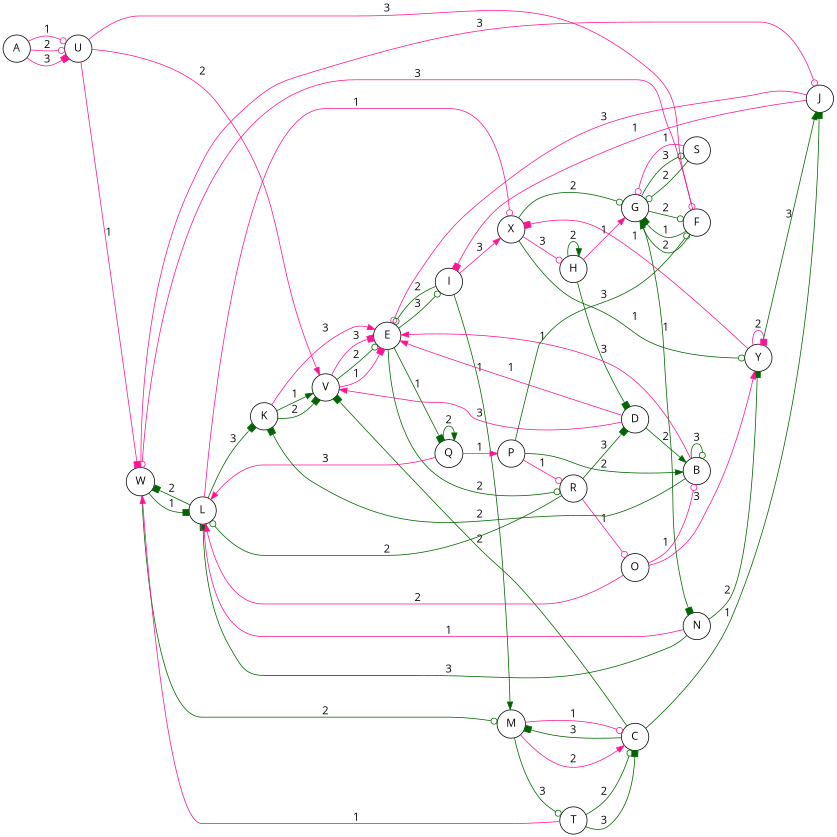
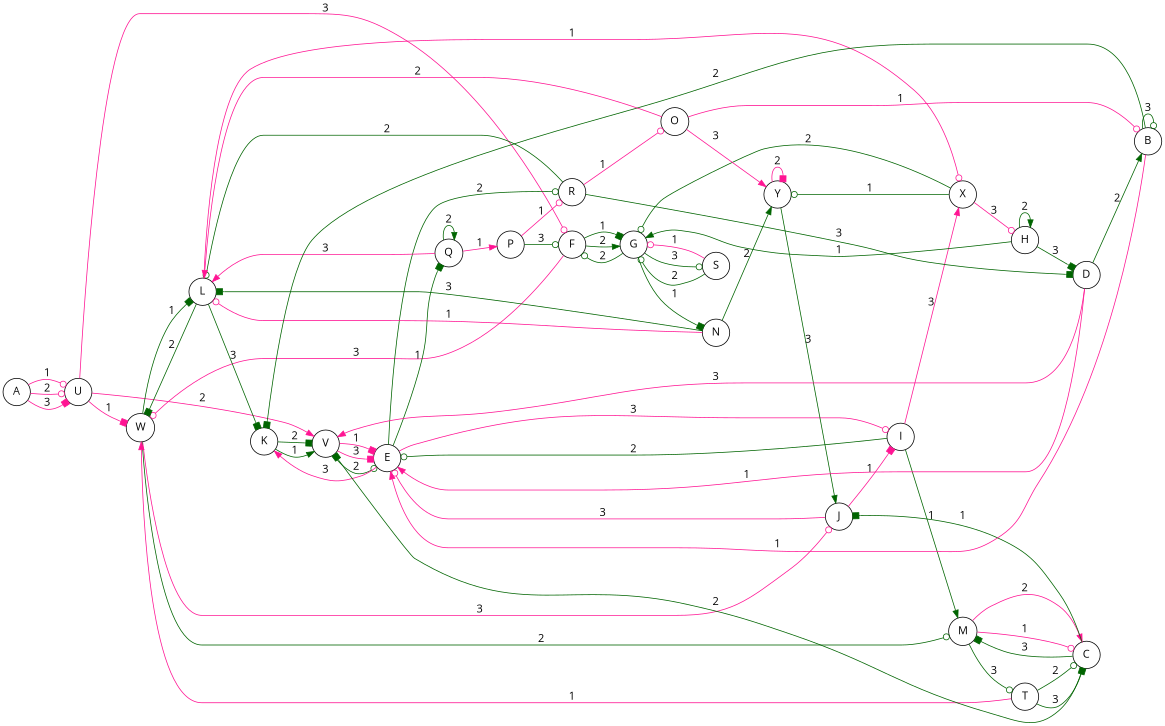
  digraph {
    fontname="Open Sans"
    rankdir=LR
    node [fontname="Open Sans" shape=circle]
    edge [arrowhead=odot color=darkgreen fontname="Open Sans"]
    A
    U
    W
    F
    V
    L
    J
    M
    G
    E
    X
    K
    I
    T
    C
    N
    S
    R
    Q
    Y
    H
    D
    B
    O
    P
    A -> U [color=deeppink label=1]
    A -> U [color=deeppink label=2]
    A -> U [arrowhead=box color=deeppink label=3]
    U -> W [arrowhead=box color=deeppink label=1]
    U -> F [color=deeppink label=3]
    U -> V [arrowhead=normal color=deeppink label=2]
    W -> L [arrowhead=box label=1]
    W -> J [color=deeppink label=3]
    W -> M [label=2]
    F -> W [color=deeppink label=3]
    F -> G [arrowhead=box label=1]
    F -> G [arrowhead=normal label=2]
    V -> E [arrowhead=box color=deeppink label=3]
    V -> E [label=2]
    V -> E [arrowhead=box color=deeppink label=1]
    L -> W [arrowhead=box label=2]
    L -> X [color=deeppink label=1]
    L -> K [arrowhead=box label=3]
    J -> E [color=deeppink label=3]
    J -> I [arrowhead=box color=deeppink label=1]
    M -> T [label=3]
    M -> C [arrowhead=normal color=deeppink label=2]
    M -> C [color=deeppink label=1]
    G -> F [label=2]
    G -> N [arrowhead=box label=1]
    G -> S [label=3]
-   E -> I [label=3]
+   E -> I [color=deeppink label=3]
    E -> R [label=2]
    E -> Q [arrowhead=box label=1]
    X -> G [label=2]
    X -> Y [label=1]
    X -> H [color=deeppink label=3]
    K -> V [arrowhead=box label=2]
    K -> V [arrowhead=normal label=1]
-   K -> E [arrowhead=normal color=deeppink label=3]
+   E -> K [arrowhead=normal color=deeppink label=3]
    I -> M [arrowhead=normal label=1]
    I -> E [label=2]
    I -> X [arrowhead=normal color=deeppink label=3]
    T -> W [arrowhead=normal color=deeppink label=1]
    T -> C [arrowhead=box label=3]
    T -> C [label=2]
    C -> V [arrowhead=box label=2]
    C -> J [arrowhead=box label=1]
    C -> M [arrowhead=box label=3]
    N -> L [arrowhead=box label=3]
    N -> L [color=deeppink label=1]
-   N -> Y [arrowhead=box label=2]
+   N -> Y [arrowhead=normal label=2]
    S -> G [label=2]
    S -> G [color=deeppink label=1]
    R -> L [label=2]
    R -> D [arrowhead=box label=3]
    R -> O [color=deeppink label=1]
    Q -> L [arrowhead=normal color=deeppink label=3]
    Q -> Q [arrowhead=normal label=2]
    Q -> P [arrowhead=normal color=deeppink label=1]
    Y -> J [arrowhead=normal label=3]
-   Y -> X [arrowhead=box color=deeppink label=1]
    Y -> Y [arrowhead=box color=deeppink label=2]
-   H -> G [arrowhead=normal color=deeppink label=1]
+   H -> G [arrowhead=normal label=1]
    H -> H [arrowhead=normal label=2]
    H -> D [arrowhead=box label=3]
    D -> V [arrowhead=normal color=deeppink label=3]
    D -> E [arrowhead=normal color=deeppink label=1]
    D -> B [arrowhead=normal label=2]
    B -> E [arrowhead=normal color=deeppink label=1]
    B -> K [arrowhead=box label=2]
    B -> B [label=3]
    O -> L [arrowhead=normal color=deeppink label=2]
    O -> Y [arrowhead=normal color=deeppink label=3]
    O -> B [color=deeppink label=1]
    P -> F [label=3]
    P -> R [color=deeppink label=1]
-   P -> B [arrowhead=normal label=2]
  }
